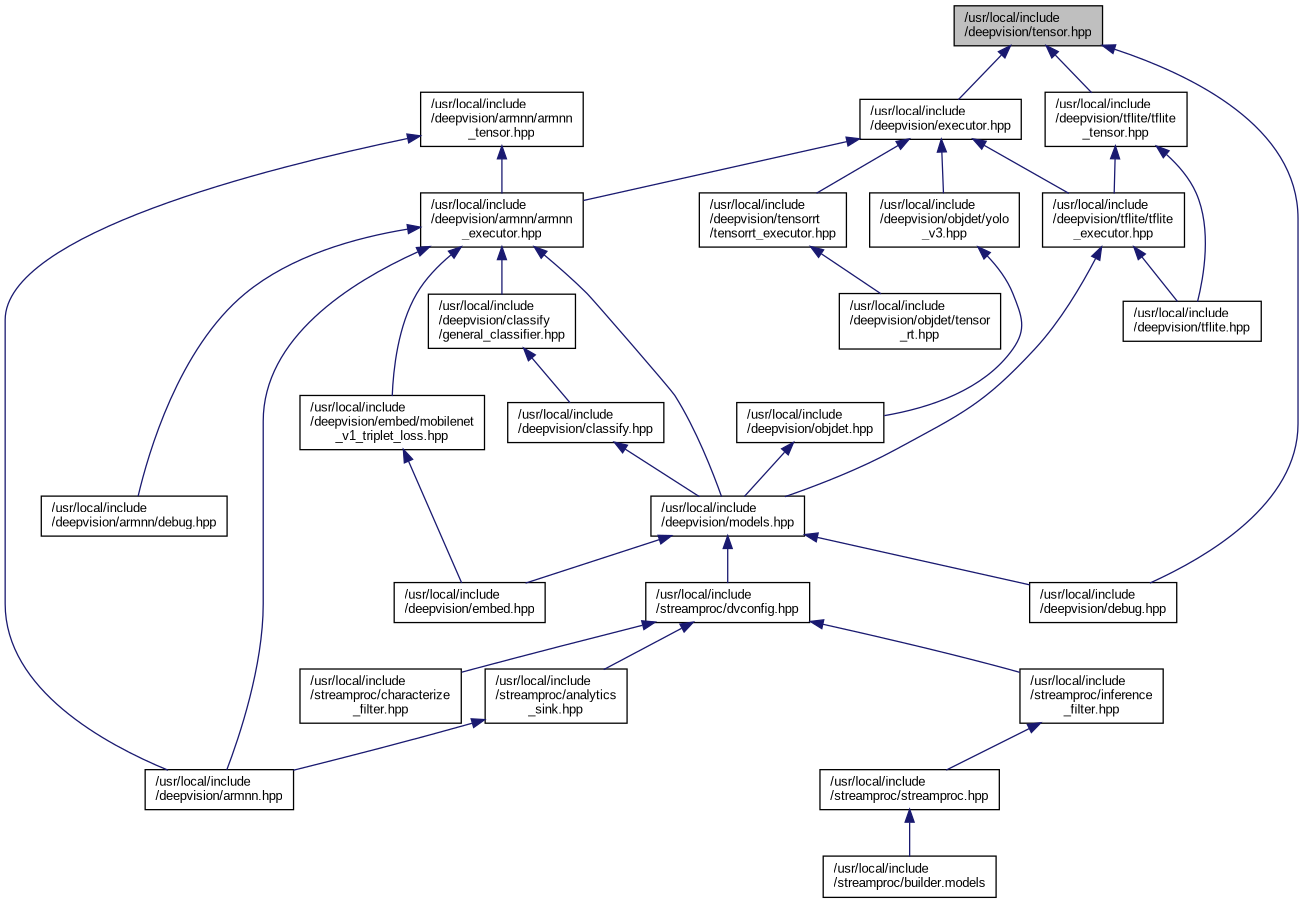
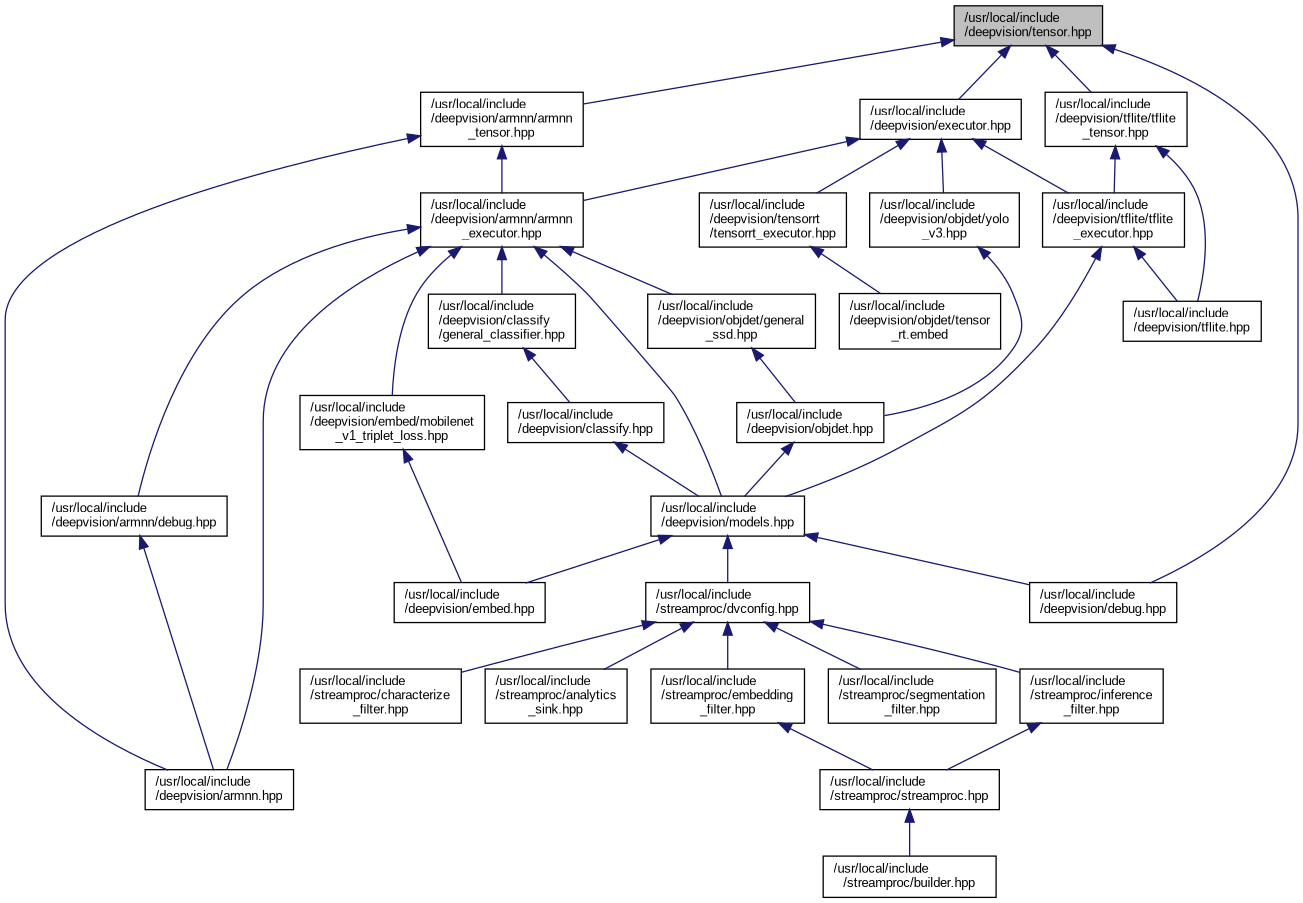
  digraph {
    fontname="Liberation Sans"
    node [color=black fillcolor=white fontname="Liberation Sans" fontsize=10 shape=record style=filled]
    edge [color=midnightblue dir=back fontname="Liberation Sans" fontsize=10 labelfontname=Helvetica labelfontsize=10 style=solid]
    n1 [fillcolor=grey75 fontcolor=black height=0.2 label="/usr/local/include\l/deepvision/tensor.hpp" width=0.4]
    n2 [height=0.2 label="/usr/local/include\l/deepvision/armnn/armnn\l_tensor.hpp" width=0.4]
    n3 [height=0.2 label="/usr/local/include\l/deepvision/debug.hpp" width=0.4]
    n4 [height=0.2 label="/usr/local/include\l/deepvision/executor.hpp" width=0.4]
    n5 [height=0.2 label="/usr/local/include\l/deepvision/tflite/tflite\l_tensor.hpp" width=0.4]
    n6 [height=0.2 label="/usr/local/include\l/deepvision/armnn/armnn\l_executor.hpp" width=0.4]
    n7 [height=0.2 label="/usr/local/include\l/deepvision/armnn.hpp" width=0.4]
    n8 [height=0.2 label="/usr/local/include\l/deepvision/objdet/yolo\l_v3.hpp" width=0.4]
    n9 [height=0.2 label="/usr/local/include\l/deepvision/tensorrt\l/tensorrt_executor.hpp" width=0.4]
    n10 [height=0.2 label="/usr/local/include\l/deepvision/tflite/tflite\l_executor.hpp" width=0.4]
    n11 [height=0.2 label="/usr/local/include\l/deepvision/tflite.hpp" width=0.4]
    n12 [height=0.2 label="/usr/local/include\l/deepvision/armnn/debug.hpp" width=0.4]
    n13 [height=0.2 label="/usr/local/include\l/deepvision/classify\l/general_classifier.hpp" width=0.4]
    n14 [height=0.2 label="/usr/local/include\l/deepvision/models.hpp" width=0.4]
    n15 [height=0.2 label="/usr/local/include\l/deepvision/embed/mobilenet\l_v1_triplet_loss.hpp" width=0.4]
+   n16 [height=0.2 label="/usr/local/include\l/deepvision/objdet/general\l_ssd.hpp" width=0.4]
    n17 [height=0.2 label="/usr/local/include\l/deepvision/classify.hpp" width=0.4]
    n18 [height=0.2 label="/usr/local/include\l/streamproc/dvconfig.hpp" width=0.4]
    n19 [height=0.2 label="/usr/local/include\l/deepvision/embed.hpp" width=0.4]
    n20 [height=0.2 label="/usr/local/include\l/deepvision/objdet.hpp" width=0.4]
    n21 [height=0.2 label="/usr/local/include\l/streamproc/analytics\l_sink.hpp" width=0.4]
    n22 [height=0.2 label="/usr/local/include\l/streamproc/characterize\l_filter.hpp" width=0.4]
+   n23 [height=0.2 label="/usr/local/include\l/streamproc/embedding\l_filter.hpp" width=0.4]
    n24 [height=0.2 label="/usr/local/include\l/streamproc/inference\l_filter.hpp" width=0.4]
+   n25 [height=0.2 label="/usr/local/include\l/streamproc/segmentation\l_filter.hpp" width=0.4]
    n26 [height=0.2 label="/usr/local/include\l/streamproc/streamproc.hpp" width=0.4]
-   n27 [height=0.2 label="/usr/local/include\l/streamproc/builder.models" width=0.4]
-   n28 [height=0.2 label="/usr/local/include\l/deepvision/objdet/tensor\l_rt.hpp" width=0.4]
+   n27 [height=0.2 label="/usr/local/include\l/streamproc/builder.hpp" width=0.4]
+   n28 [height=0.2 label="/usr/local/include\l/deepvision/objdet/tensor\l_rt.embed" width=0.4]
+   n1 -> n2
    n1 -> n3
    n1 -> n4
    n1 -> n5
    n2 -> n6
    n2 -> n7
    n4 -> n6
    n4 -> n8
    n4 -> n9
    n4 -> n10
    n5 -> n10
    n5 -> n11
    n6 -> n7
    n6 -> n12
    n6 -> n13
    n6 -> n14
    n6 -> n15
+   n6 -> n16
    n8 -> n20
    n9 -> n28
    n10 -> n11
    n10 -> n14
-   n21 -> n7
+   n12 -> n7
    n13 -> n17
    n14 -> n3
    n14 -> n18
    n14 -> n19
    n15 -> n19
+   n16 -> n20
    n17 -> n14
    n18 -> n21
    n18 -> n22
+   n18 -> n23
    n18 -> n24
+   n18 -> n25
    n20 -> n14
+   n23 -> n26
    n24 -> n26
    n26 -> n27
  }
